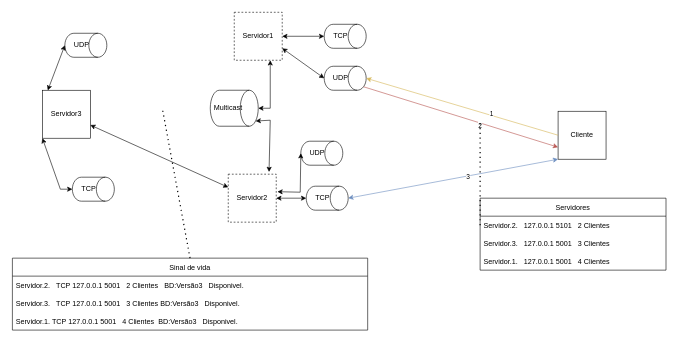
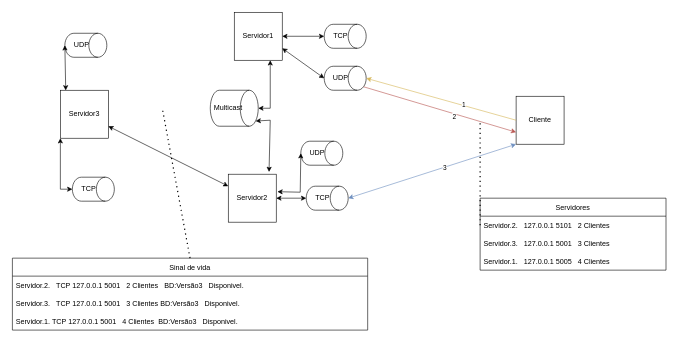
  <mxCell id="0" />
  <mxCell id="1" parent="0" />
- <mxCell id="2" value="Servidor1" style="whiteSpace=wrap;html=1;aspect=fixed;dashed=1;" vertex="1" parent="1"><mxGeometry x="390" y="20" width="80" height="80" as="geometry" /></mxCell>
- <mxCell id="3" value="Servidor2" style="whiteSpace=wrap;html=1;aspect=fixed;dashed=1;" vertex="1" parent="1"><mxGeometry x="380" y="290" width="80" height="80" as="geometry" /></mxCell>
- <mxCell id="4" value="Servidor3" style="whiteSpace=wrap;html=1;aspect=fixed;" vertex="1" parent="1"><mxGeometry x="70" y="150" width="80" height="80" as="geometry" /></mxCell>
+ <mxCell id="2" value="Servidor1" style="whiteSpace=wrap;html=1;aspect=fixed;" vertex="1" parent="1"><mxGeometry x="390" y="20" width="80" height="80" as="geometry" /></mxCell>
+ <mxCell id="3" value="Servidor2" style="whiteSpace=wrap;html=1;aspect=fixed;" vertex="1" parent="1"><mxGeometry x="380" y="290" width="80" height="80" as="geometry" /></mxCell>
+ <mxCell id="4" value="Servidor3" style="whiteSpace=wrap;html=1;aspect=fixed;" vertex="1" parent="1"><mxGeometry x="100" y="150" width="80" height="80" as="geometry" /></mxCell>
  <mxCell id="5" value="" style="shape=cylinder3;whiteSpace=wrap;html=1;boundedLbl=1;backgroundOutline=1;size=15;rotation=90;labelPosition=center;verticalLabelPosition=middle;align=center;verticalAlign=middle;direction=west;flipH=1;flipV=1;" vertex="1" parent="1"><mxGeometry x="525" y="295" width="40" height="70" as="geometry" /></mxCell>
  <mxCell id="6" value="TCP" style="text;html=1;strokeColor=none;fillColor=none;align=center;verticalAlign=middle;whiteSpace=wrap;rounded=0;" vertex="1" parent="1"><mxGeometry x="520" y="322.5" width="35" height="15" as="geometry" /></mxCell>
  <mxCell id="7" value="" style="shape=cylinder3;whiteSpace=wrap;html=1;boundedLbl=1;backgroundOutline=1;size=15;rotation=90;labelPosition=center;verticalLabelPosition=middle;align=center;verticalAlign=middle;direction=west;flipH=1;flipV=1;" vertex="1" parent="1"><mxGeometry x="555" y="25" width="40" height="70" as="geometry" /></mxCell>
  <mxCell id="8" value="TCP" style="text;html=1;strokeColor=none;fillColor=none;align=center;verticalAlign=middle;whiteSpace=wrap;rounded=0;" vertex="1" parent="1"><mxGeometry x="550" y="52.5" width="35" height="15" as="geometry" /></mxCell>
  <mxCell id="9" value="" style="shape=cylinder3;whiteSpace=wrap;html=1;boundedLbl=1;backgroundOutline=1;size=15;rotation=90;labelPosition=center;verticalLabelPosition=middle;align=center;verticalAlign=middle;direction=west;flipH=1;flipV=1;" vertex="1" parent="1"><mxGeometry x="135" y="280" width="40" height="70" as="geometry" /></mxCell>
  <mxCell id="10" value="TCP" style="text;html=1;strokeColor=none;fillColor=none;align=center;verticalAlign=middle;whiteSpace=wrap;rounded=0;" vertex="1" parent="1"><mxGeometry x="130" y="307.5" width="35" height="15" as="geometry" /></mxCell>
  <mxCell id="11" value="" style="endArrow=classic;startArrow=classic;html=1;rounded=0;entryX=0;entryY=1;entryDx=0;entryDy=0;exitX=0.5;exitY=1;exitDx=0;exitDy=0;exitPerimeter=0;" edge="1" parent="1" source="9" target="4"><mxGeometry width="50" height="50" relative="1" as="geometry"><mxPoint x="530" y="340" as="sourcePoint" /><mxPoint x="580" y="290" as="targetPoint" /><Array as="points"><mxPoint x="100" y="315" /></Array></mxGeometry></mxCell>
  <mxCell id="12" value="" style="endArrow=classic;startArrow=classic;html=1;rounded=0;exitX=1;exitY=0.5;exitDx=0;exitDy=0;entryX=0.5;entryY=1;entryDx=0;entryDy=0;entryPerimeter=0;" edge="1" parent="1" source="3" target="5"><mxGeometry width="50" height="50" relative="1" as="geometry"><mxPoint x="530" y="340" as="sourcePoint" /><mxPoint x="580" y="290" as="targetPoint" /></mxGeometry></mxCell>
  <mxCell id="13" value="" style="endArrow=classic;startArrow=classic;html=1;rounded=0;entryX=0.5;entryY=1;entryDx=0;entryDy=0;entryPerimeter=0;exitX=1;exitY=0.5;exitDx=0;exitDy=0;" edge="1" parent="1" source="2" target="7"><mxGeometry width="50" height="50" relative="1" as="geometry"><mxPoint x="530" y="340" as="sourcePoint" /><mxPoint x="580" y="290" as="targetPoint" /></mxGeometry></mxCell>
  <mxCell id="14" value="" style="shape=cylinder3;whiteSpace=wrap;html=1;boundedLbl=1;backgroundOutline=1;size=15;rotation=90;" vertex="1" parent="1"><mxGeometry x="360" y="140" width="60" height="80" as="geometry" /></mxCell>
  <mxCell id="15" value="Multicast" style="text;html=1;strokeColor=none;fillColor=none;align=center;verticalAlign=middle;whiteSpace=wrap;rounded=0;" vertex="1" parent="1"><mxGeometry x="350" y="165" width="60" height="30" as="geometry" /></mxCell>
  <mxCell id="16" value="" style="endArrow=classic;startArrow=classic;html=1;rounded=0;entryX=0.855;entryY=0;entryDx=0;entryDy=4.35;entryPerimeter=0;exitX=0.85;exitY=-0.047;exitDx=0;exitDy=0;exitPerimeter=0;" edge="1" parent="1" source="3" target="14"><mxGeometry width="50" height="50" relative="1" as="geometry"><mxPoint x="530" y="340" as="sourcePoint" /><mxPoint x="580" y="290" as="targetPoint" /><Array as="points"><mxPoint x="450" y="200" /></Array></mxGeometry></mxCell>
  <mxCell id="17" value="" style="endArrow=classic;startArrow=classic;html=1;rounded=0;exitX=0.5;exitY=0;exitDx=0;exitDy=0;exitPerimeter=0;entryX=0.75;entryY=1;entryDx=0;entryDy=0;" edge="1" parent="1" source="14" target="2"><mxGeometry width="50" height="50" relative="1" as="geometry"><mxPoint x="530" y="340" as="sourcePoint" /><mxPoint x="580" y="290" as="targetPoint" /><Array as="points"><mxPoint x="450" y="180" /></Array></mxGeometry></mxCell>
  <mxCell id="18" value="" style="endArrow=classic;startArrow=classic;html=1;rounded=0;" edge="1" parent="1" source="4" target="3"><mxGeometry width="50" height="50" relative="1" as="geometry"><mxPoint x="530" y="340" as="sourcePoint" /><mxPoint x="580" y="290" as="targetPoint" /></mxGeometry></mxCell>
  <mxCell id="19" value="" style="shape=cylinder3;whiteSpace=wrap;html=1;boundedLbl=1;backgroundOutline=1;size=15;rotation=90;labelPosition=center;verticalLabelPosition=middle;align=center;verticalAlign=middle;direction=west;flipH=1;flipV=1;" vertex="1" parent="1"><mxGeometry x="516" y="220" width="40" height="70" as="geometry" /></mxCell>
  <mxCell id="20" value="UDP" style="text;html=1;strokeColor=none;fillColor=none;align=center;verticalAlign=middle;whiteSpace=wrap;rounded=0;" vertex="1" parent="1"><mxGeometry x="511" y="247.5" width="35" height="15" as="geometry" /></mxCell>
  <mxCell id="21" value="" style="shape=cylinder3;whiteSpace=wrap;html=1;boundedLbl=1;backgroundOutline=1;size=15;rotation=90;labelPosition=center;verticalLabelPosition=middle;align=center;verticalAlign=middle;direction=west;flipH=1;flipV=1;" vertex="1" parent="1"><mxGeometry x="555" y="95" width="40" height="70" as="geometry" /></mxCell>
  <mxCell id="22" value="UDP" style="text;html=1;strokeColor=none;fillColor=none;align=center;verticalAlign=middle;whiteSpace=wrap;rounded=0;" vertex="1" parent="1"><mxGeometry x="550" y="122.5" width="35" height="15" as="geometry" /></mxCell>
  <mxCell id="23" value="" style="shape=cylinder3;whiteSpace=wrap;html=1;boundedLbl=1;backgroundOutline=1;size=15;rotation=90;labelPosition=center;verticalLabelPosition=middle;align=center;verticalAlign=middle;direction=west;flipH=1;flipV=1;" vertex="1" parent="1"><mxGeometry x="122.5" y="40" width="40" height="70" as="geometry" /></mxCell>
  <mxCell id="24" value="UDP" style="text;html=1;strokeColor=none;fillColor=none;align=center;verticalAlign=middle;whiteSpace=wrap;rounded=0;" vertex="1" parent="1"><mxGeometry x="117.5" y="67.5" width="35" height="15" as="geometry" /></mxCell>
  <mxCell id="25" value="" style="endArrow=classic;startArrow=classic;html=1;rounded=0;entryX=0.5;entryY=1;entryDx=0;entryDy=0;entryPerimeter=0;exitX=0.112;exitY=0.003;exitDx=0;exitDy=0;exitPerimeter=0;" edge="1" parent="1" source="4" target="23"><mxGeometry width="50" height="50" relative="1" as="geometry"><mxPoint x="530" y="340" as="sourcePoint" /><mxPoint x="580" y="290" as="targetPoint" /></mxGeometry></mxCell>
  <mxCell id="26" value="" style="endArrow=classic;startArrow=classic;html=1;rounded=0;entryX=0.5;entryY=1;entryDx=0;entryDy=0;entryPerimeter=0;exitX=1.025;exitY=0.365;exitDx=0;exitDy=0;exitPerimeter=0;" edge="1" parent="1" source="3" target="19"><mxGeometry width="50" height="50" relative="1" as="geometry"><mxPoint x="530" y="340" as="sourcePoint" /><mxPoint x="580" y="290" as="targetPoint" /><Array as="points"><mxPoint x="500" y="320" /></Array></mxGeometry></mxCell>
  <mxCell id="27" value="" style="endArrow=classic;startArrow=classic;html=1;rounded=0;entryX=0.5;entryY=1;entryDx=0;entryDy=0;entryPerimeter=0;exitX=1;exitY=0.75;exitDx=0;exitDy=0;" edge="1" parent="1" source="2" target="21"><mxGeometry width="50" height="50" relative="1" as="geometry"><mxPoint x="530" y="340" as="sourcePoint" /><mxPoint x="580" y="290" as="targetPoint" /></mxGeometry></mxCell>
- <mxCell id="28" value="Cliente" style="whiteSpace=wrap;html=1;aspect=fixed;" vertex="1" parent="1"><mxGeometry x="930" y="185" width="80" height="80" as="geometry" /></mxCell>
+ <mxCell id="28" value="Cliente" style="whiteSpace=wrap;html=1;aspect=fixed;" vertex="1" parent="1"><mxGeometry x="860" y="160" width="80" height="80" as="geometry" /></mxCell>
  <mxCell id="29" value="" style="endArrow=classic;html=1;rounded=0;entryX=0.5;entryY=0;entryDx=0;entryDy=0;entryPerimeter=0;exitX=0;exitY=0.5;exitDx=0;exitDy=0;fillColor=#fff2cc;strokeColor=#d6b656;" edge="1" parent="1" source="28" target="21"><mxGeometry width="50" height="50" relative="1" as="geometry"><mxPoint x="530" y="340" as="sourcePoint" /><mxPoint x="580" y="290" as="targetPoint" /></mxGeometry></mxCell>
  <mxCell id="30" value="1" style="edgeLabel;html=1;align=center;verticalAlign=middle;resizable=0;points=[];" vertex="1" connectable="0" parent="29"><mxGeometry x="-0.299" y="-2" relative="1" as="geometry"><mxPoint as="offset" /></mxGeometry></mxCell>
  <mxCell id="31" value="" style="endArrow=classic;html=1;rounded=0;entryX=0;entryY=0.75;entryDx=0;entryDy=0;exitX=0.855;exitY=0;exitDx=0;exitDy=4.35;exitPerimeter=0;fillColor=#f8cecc;strokeColor=#b85450;" edge="1" parent="1" source="21" target="28"><mxGeometry width="50" height="50" relative="1" as="geometry"><mxPoint x="530" y="340" as="sourcePoint" /><mxPoint x="580" y="290" as="targetPoint" /></mxGeometry></mxCell>
  <mxCell id="32" value="2" style="edgeLabel;html=1;align=center;verticalAlign=middle;resizable=0;points=[];" vertex="1" connectable="0" parent="31"><mxGeometry x="0.199" y="-4" relative="1" as="geometry"><mxPoint as="offset" /></mxGeometry></mxCell>
  <mxCell id="33" value="Servidores" style="swimlane;fontStyle=0;childLayout=stackLayout;horizontal=1;startSize=30;horizontalStack=0;resizeParent=1;resizeParentMax=0;resizeLast=0;collapsible=1;marginBottom=0;" vertex="1" parent="1"><mxGeometry x="800" y="330" width="310" height="120" as="geometry" /></mxCell>
  <mxCell id="34" value="Servidor.2.   127.0.0.1 5101   2 Clientes " style="text;strokeColor=none;fillColor=none;align=left;verticalAlign=middle;spacingLeft=4;spacingRight=4;overflow=hidden;points=[[0,0.5],[1,0.5]];portConstraint=eastwest;rotatable=0;" vertex="1" parent="33"><mxGeometry y="30" width="310" height="30" as="geometry" /></mxCell>
  <mxCell id="35" value="Servidor.3.   127.0.0.1 5001   3 Clientes" style="text;strokeColor=none;fillColor=none;align=left;verticalAlign=middle;spacingLeft=4;spacingRight=4;overflow=hidden;points=[[0,0.5],[1,0.5]];portConstraint=eastwest;rotatable=0;" vertex="1" parent="33"><mxGeometry y="60" width="310" height="30" as="geometry" /></mxCell>
- <mxCell id="36" value="Servidor.1.   127.0.0.1 5001   4 Clientes" style="text;strokeColor=none;fillColor=none;align=left;verticalAlign=middle;spacingLeft=4;spacingRight=4;overflow=hidden;points=[[0,0.5],[1,0.5]];portConstraint=eastwest;rotatable=0;" vertex="1" parent="33"><mxGeometry y="90" width="310" height="30" as="geometry" /></mxCell>
+ <mxCell id="36" value="Servidor.1.   127.0.0.1 5005   4 Clientes" style="text;strokeColor=none;fillColor=none;align=left;verticalAlign=middle;spacingLeft=4;spacingRight=4;overflow=hidden;points=[[0,0.5],[1,0.5]];portConstraint=eastwest;rotatable=0;" vertex="1" parent="33"><mxGeometry y="90" width="310" height="30" as="geometry" /></mxCell>
  <mxCell id="37" value="" style="endArrow=none;dashed=1;html=1;dashPattern=1 3;strokeWidth=2;rounded=0;exitX=0;exitY=0.5;exitDx=0;exitDy=0;" edge="1" parent="1" source="34"><mxGeometry width="50" height="50" relative="1" as="geometry"><mxPoint x="530" y="340" as="sourcePoint" /><mxPoint x="800" y="200" as="targetPoint" /></mxGeometry></mxCell>
  <mxCell id="38" value="" style="endArrow=classic;startArrow=classic;html=1;rounded=0;entryX=0;entryY=1;entryDx=0;entryDy=0;exitX=0.5;exitY=0;exitDx=0;exitDy=0;exitPerimeter=0;fillColor=#dae8fc;strokeColor=#6c8ebf;" edge="1" parent="1" source="5" target="28"><mxGeometry width="50" height="50" relative="1" as="geometry"><mxPoint x="530" y="330" as="sourcePoint" /><mxPoint x="580" y="280" as="targetPoint" /></mxGeometry></mxCell>
  <mxCell id="39" value="3" style="edgeLabel;html=1;align=center;verticalAlign=middle;resizable=0;points=[];" vertex="1" connectable="0" parent="38"><mxGeometry x="0.14" y="-1" relative="1" as="geometry"><mxPoint as="offset" /></mxGeometry></mxCell>
  <mxCell id="40" value="Sinal de vida" style="swimlane;fontStyle=0;childLayout=stackLayout;horizontal=1;startSize=30;horizontalStack=0;resizeParent=1;resizeParentMax=0;resizeLast=0;collapsible=1;marginBottom=0;" vertex="1" parent="1"><mxGeometry x="20" y="430" width="592.5" height="120" as="geometry" /></mxCell>
  <mxCell id="41" value="Servidor.2.   TCP 127.0.0.1 5001   2 Clientes   BD:Versão3   Disponivel.     " style="text;strokeColor=none;fillColor=none;align=left;verticalAlign=middle;spacingLeft=4;spacingRight=4;overflow=hidden;points=[[0,0.5],[1,0.5]];portConstraint=eastwest;rotatable=0;" vertex="1" parent="40"><mxGeometry y="30" width="592.5" height="30" as="geometry" /></mxCell>
  <mxCell id="42" value="Servidor.3.   TCP 127.0.0.1 5001   3 Clientes BD:Versão3   Disponivel. " style="text;strokeColor=none;fillColor=none;align=left;verticalAlign=middle;spacingLeft=4;spacingRight=4;overflow=hidden;points=[[0,0.5],[1,0.5]];portConstraint=eastwest;rotatable=0;" vertex="1" parent="40"><mxGeometry y="60" width="592.5" height="30" as="geometry" /></mxCell>
  <mxCell id="43" value="Servidor.1. TCP 127.0.0.1 5001   4 Clientes  BD:Versão3   Disponivel. " style="text;strokeColor=none;fillColor=none;align=left;verticalAlign=middle;spacingLeft=4;spacingRight=4;overflow=hidden;points=[[0,0.5],[1,0.5]];portConstraint=eastwest;rotatable=0;" vertex="1" parent="40"><mxGeometry y="90" width="592.5" height="30" as="geometry" /></mxCell>
  <mxCell id="44" value="" style="endArrow=none;dashed=1;html=1;dashPattern=1 3;strokeWidth=2;rounded=0;exitX=0.5;exitY=0;exitDx=0;exitDy=0;" edge="1" parent="1" source="40"><mxGeometry width="50" height="50" relative="1" as="geometry"><mxPoint x="530" y="330" as="sourcePoint" /><mxPoint x="270" y="180" as="targetPoint" /></mxGeometry></mxCell>
